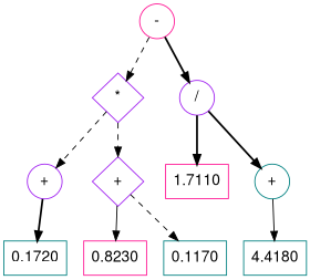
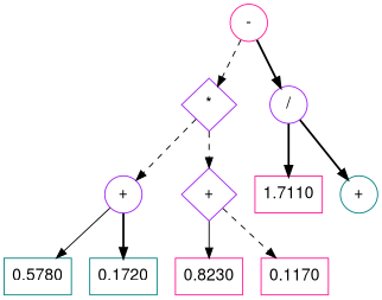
  digraph {
    fontname="Helvetica,Arial,sans-serif"
    node [color=deeppink fontname="Helvetica,Arial,sans-serif" fontsize=16 shape=record]
    edge [fontname="Helvetica,Arial,sans-serif" style=dashed]
    n1 [label="-" shape=circle]
    n2 [color=purple label="*" shape=diamond]
    n3 [color=purple label="/" shape=circle]
    n4 [color=purple label="+" shape=circle]
    n5 [color=purple label="+" shape=diamond]
    n6 [label="{<f0> 1.7110}"]
    n7 [color=teal label="+" shape=circle]
+   n8 [color=teal label="{<f0> 0.5780}"]
    n9 [color=teal label="{<f0> 0.1720}"]
    n10 [label="{<f0> 0.8230}"]
-   n11 [color=teal label="{<f0> 0.1170}"]
-   n12 [color=teal label="{<f0> 4.4180}"]
+   n11 [label="{<f0> 0.1170}"]
    n1 -> n2
    n1 -> n3 [style=bold]
    n2 -> n4
    n2 -> n5
    n3 -> n6 [style=bold]
    n3 -> n7 [style=bold]
+   n4 -> n8 [style=solid]
    n4 -> n9 [style=bold]
    n5 -> n10 [style=solid]
    n5 -> n11
-   n7 -> n12 [style=solid]
  }
